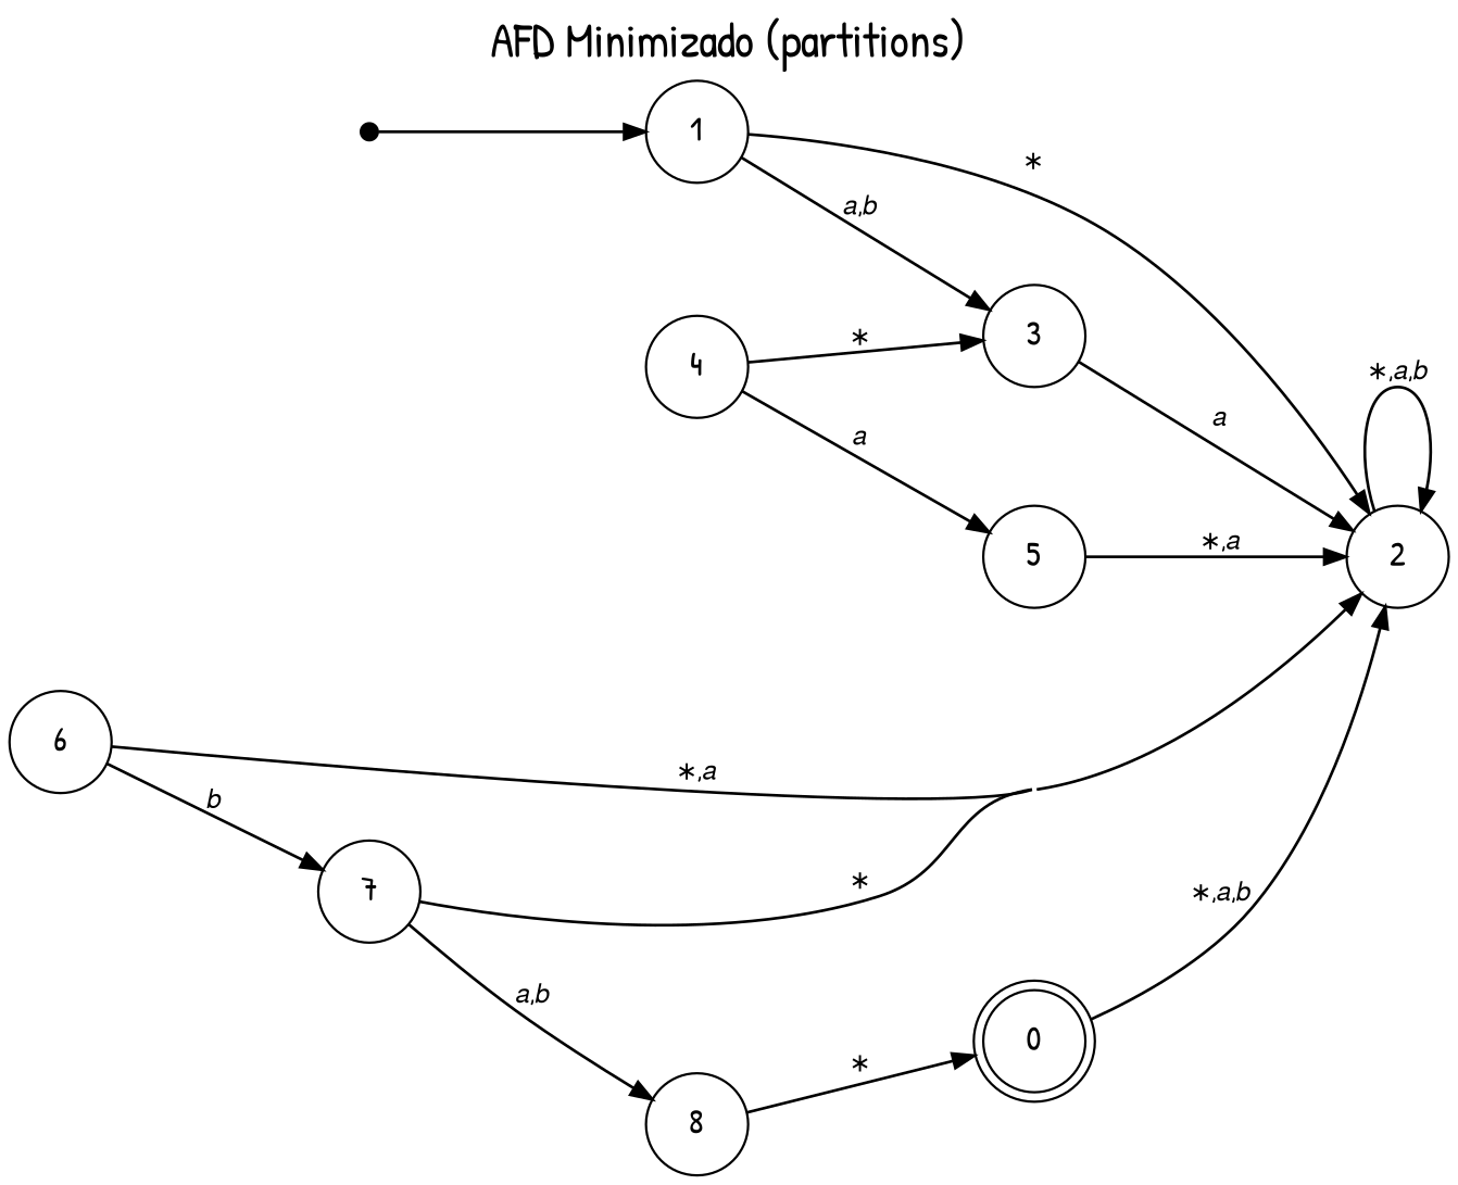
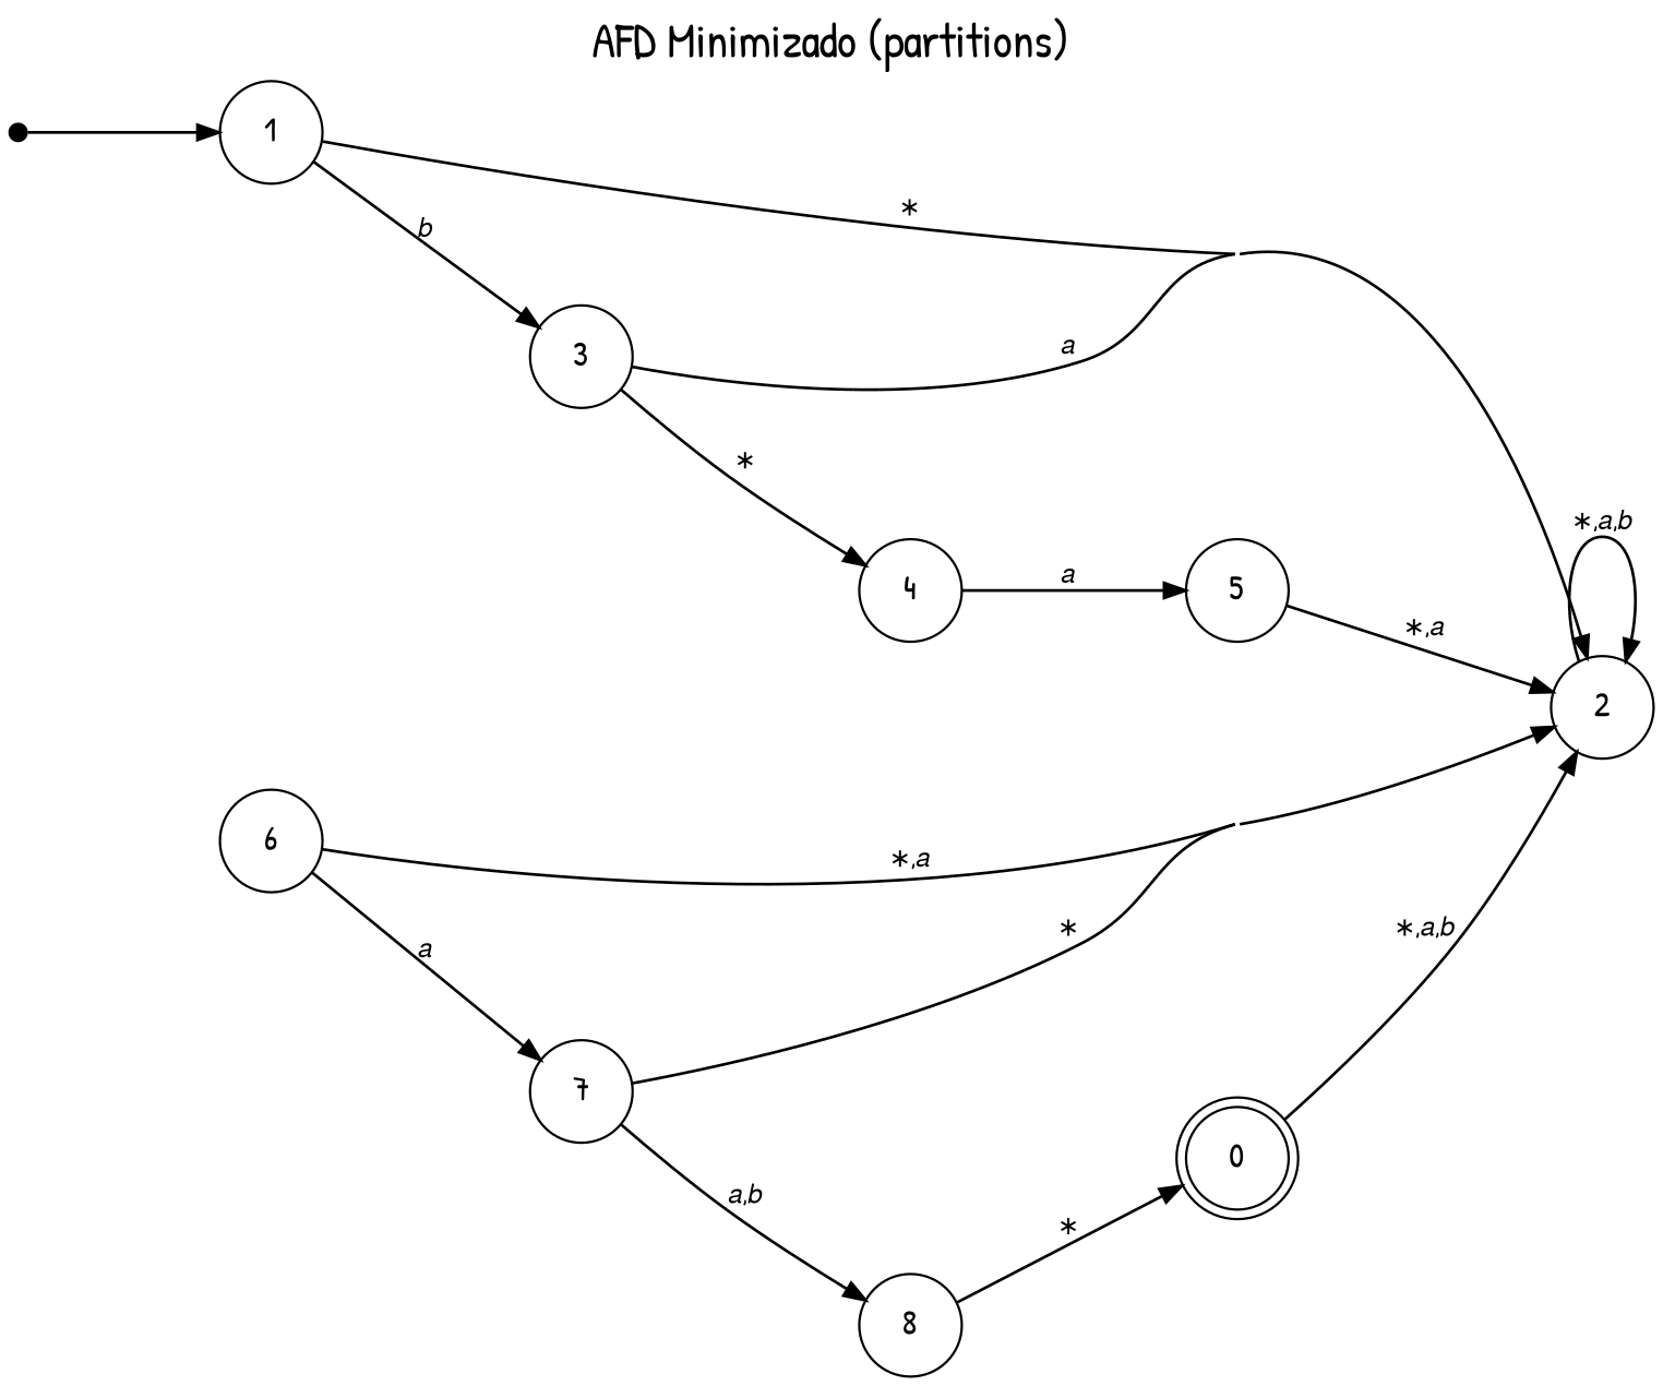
  digraph {
    concentrate=true
    fontname="Patrick Hand"
    fontsize=20
    label="AFD Minimizado (partitions)"
    labelloc=t
    nodesep=0.7
    rankdir=LR
    ranksep=1.1
    splines=true
    node [fontname="Patrick Hand" shape=circle]
    edge [arrowsize=0.9 fontname="Patrick Hand" fontsize=11 labeldistance=1.6 penwidth=1.2]
    __start [height=0.6 shape=point width=0.1]
    1 [height=0.6 width=0.6]
    2 [height=0.6 width=0.6]
    3 [height=0.6 width=0.6]
    4 [height=0.6 width=0.6]
    0 [height=0.6 shape=doublecircle width=0.6]
    5 [height=0.6 width=0.6]
    6 [height=0.6 width=0.6]
    7 [height=0.6 width=0.6]
    8 [height=0.6 width=0.6]
    __start -> 1
    1 -> 2 [label="∗"]
-   1 -> 3 [label="𝑎,𝑏"]
+   1 -> 3 [label="𝑏"]
    2 -> 2 [label="∗,𝑎,𝑏"]
    3 -> 2 [label="𝑎"]
-   4 -> 3 [label="∗"]
+   3 -> 4 [label="∗"]
    4 -> 5 [label="𝑎"]
    0 -> 2 [label="∗,𝑎,𝑏"]
    5 -> 2 [label="∗,𝑎"]
    6 -> 2 [label="∗,𝑎"]
-   6 -> 7 [label="𝑏"]
+   6 -> 7 [label="𝑎"]
    7 -> 2 [label="∗"]
    7 -> 8 [label="𝑎,𝑏"]
    8 -> 0 [label="∗"]
  }
